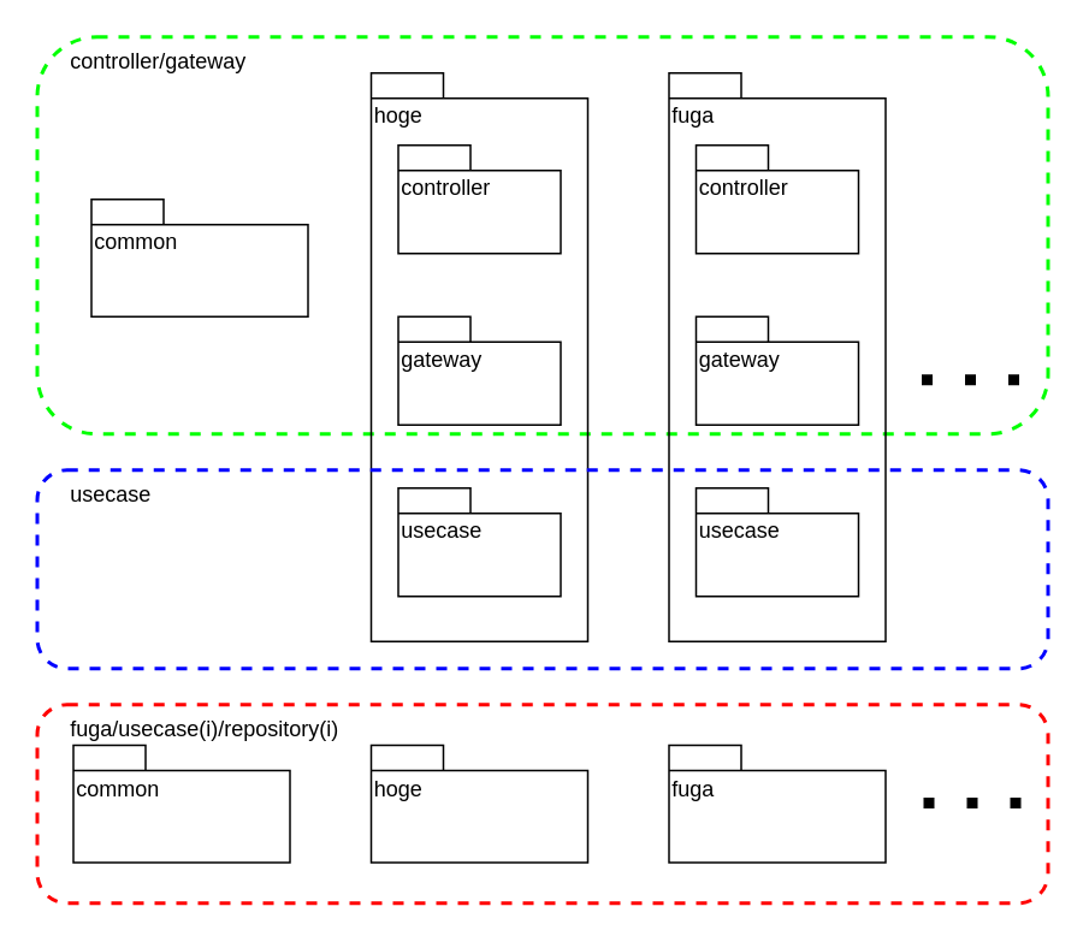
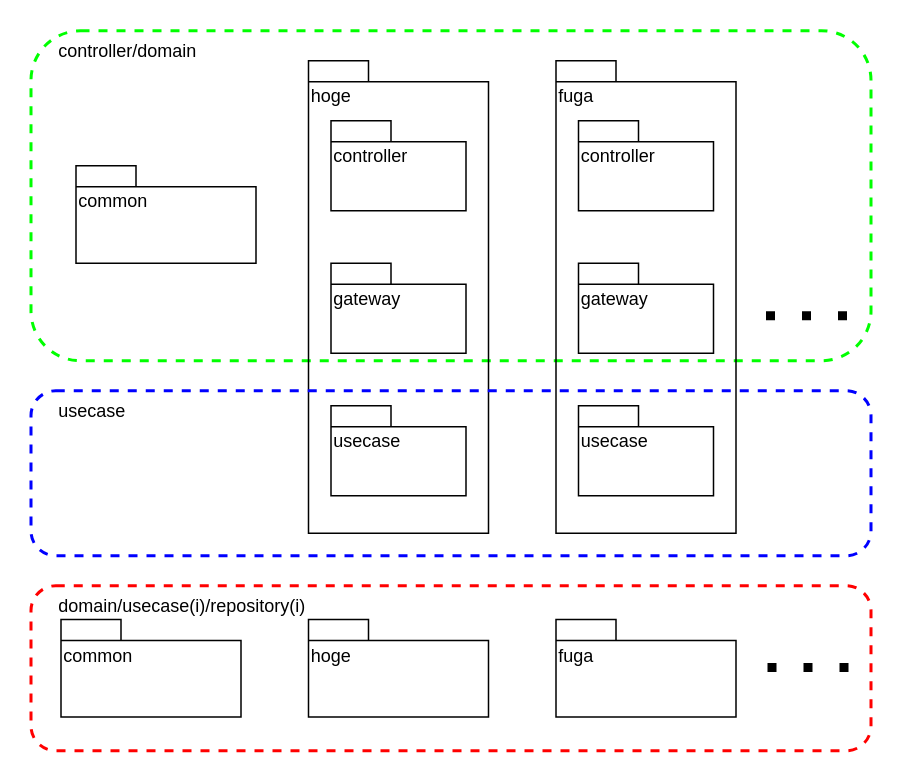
  <mxCell id="0" />
  <mxCell id="1" parent="0" />
- <mxCell id="2" value="&amp;nbsp; &amp;nbsp; &amp;nbsp;controller/gateway" style="rounded=1;whiteSpace=wrap;html=1;verticalAlign=top;align=left;dashed=1;fillColor=none;strokeColor=#00FF00;strokeWidth=2;" vertex="1" parent="1"><mxGeometry x="20" y="20" width="560" height="220" as="geometry" /></mxCell>
+ <mxCell id="2" value="&amp;nbsp; &amp;nbsp; &amp;nbsp;controller/domain" style="rounded=1;whiteSpace=wrap;html=1;verticalAlign=top;align=left;dashed=1;fillColor=none;strokeColor=#00FF00;strokeWidth=2;" vertex="1" parent="1"><mxGeometry x="20" y="20" width="560" height="220" as="geometry" /></mxCell>
  <mxCell id="3" value="common" style="shape=folder;fontStyle=0;spacingTop=10;tabWidth=40;tabHeight=14;tabPosition=left;html=1;strokeColor=#000000;fillColor=none;verticalAlign=top;align=left;" vertex="1" parent="1"><mxGeometry x="50" y="110" width="120" height="65" as="geometry" /></mxCell>
  <mxCell id="4" value="&lt;span style=&quot;font-weight: normal&quot;&gt;hoge&lt;/span&gt;" style="shape=folder;fontStyle=1;spacingTop=10;tabWidth=40;tabHeight=14;tabPosition=left;html=1;strokeColor=#000000;fillColor=none;align=left;verticalAlign=top;" vertex="1" parent="1"><mxGeometry x="205" y="40" width="120" height="315" as="geometry" /></mxCell>
  <mxCell id="5" value="&lt;span style=&quot;font-weight: normal&quot;&gt;fuga&lt;/span&gt;" style="shape=folder;fontStyle=1;spacingTop=10;tabWidth=40;tabHeight=14;tabPosition=left;html=1;strokeColor=#000000;fillColor=none;align=left;verticalAlign=top;" vertex="1" parent="1"><mxGeometry x="370" y="40" width="120" height="315" as="geometry" /></mxCell>
- <mxCell id="6" value="&amp;nbsp; &amp;nbsp; &amp;nbsp;fuga/usecase(i)/repository(i)" style="rounded=1;whiteSpace=wrap;html=1;verticalAlign=top;align=left;dashed=1;fillColor=none;glass=1;strokeColor=#FF0000;strokeWidth=2;" vertex="1" parent="1"><mxGeometry x="20" y="390" width="560" height="110" as="geometry" /></mxCell>
+ <mxCell id="6" value="&amp;nbsp; &amp;nbsp; &amp;nbsp;domain/usecase(i)/repository(i)" style="rounded=1;whiteSpace=wrap;html=1;verticalAlign=top;align=left;dashed=1;fillColor=none;glass=1;strokeColor=#FF0000;strokeWidth=2;" vertex="1" parent="1"><mxGeometry x="20" y="390" width="560" height="110" as="geometry" /></mxCell>
  <mxCell id="7" value="&amp;nbsp; &amp;nbsp; &amp;nbsp;usecase" style="rounded=1;whiteSpace=wrap;html=1;verticalAlign=top;align=left;dashed=1;fillColor=none;strokeColor=#0000FF;strokeWidth=2;" vertex="1" parent="1"><mxGeometry x="20" y="260" width="560" height="110" as="geometry" /></mxCell>
  <mxCell id="8" value="" style="endArrow=none;dashed=1;html=1;dashPattern=1 3;strokeWidth=6;" edge="1" parent="1"><mxGeometry width="50" height="50" relative="1" as="geometry"><mxPoint x="511" y="444.5" as="sourcePoint" /><mxPoint x="581" y="444.5" as="targetPoint" /></mxGeometry></mxCell>
  <mxCell id="9" value="" style="endArrow=none;dashed=1;html=1;dashPattern=1 3;strokeWidth=6;" edge="1" parent="1"><mxGeometry width="50" height="50" relative="1" as="geometry"><mxPoint x="510" y="210" as="sourcePoint" /><mxPoint x="580" y="210" as="targetPoint" /></mxGeometry></mxCell>
  <mxCell id="10" value="" style="group" vertex="1" connectable="0" parent="1"><mxGeometry x="40" y="412.5" width="450" height="65" as="geometry" /></mxCell>
  <mxCell id="11" value="common" style="shape=folder;fontStyle=0;spacingTop=10;tabWidth=40;tabHeight=14;tabPosition=left;html=1;strokeColor=#000000;fillColor=none;verticalAlign=top;align=left;" vertex="1" parent="10"><mxGeometry width="120" height="65" as="geometry" /></mxCell>
  <mxCell id="12" value="fuga" style="shape=folder;fontStyle=0;spacingTop=10;tabWidth=40;tabHeight=14;tabPosition=left;html=1;strokeColor=#000000;fillColor=none;verticalAlign=top;align=left;" vertex="1" parent="10"><mxGeometry x="330" width="120" height="65" as="geometry" /></mxCell>
  <mxCell id="13" value="hoge" style="shape=folder;fontStyle=0;spacingTop=10;tabWidth=40;tabHeight=14;tabPosition=left;html=1;strokeColor=#000000;fillColor=none;verticalAlign=top;align=left;" vertex="1" parent="10"><mxGeometry x="165" width="120" height="65" as="geometry" /></mxCell>
  <mxCell id="14" value="usecase" style="shape=folder;fontStyle=0;spacingTop=10;tabWidth=40;tabHeight=14;tabPosition=left;html=1;strokeColor=#000000;fillColor=none;verticalAlign=top;align=left;" vertex="1" parent="1"><mxGeometry x="385" y="270" width="90" height="60" as="geometry" /></mxCell>
  <mxCell id="15" value="gateway" style="shape=folder;fontStyle=0;spacingTop=10;tabWidth=40;tabHeight=14;tabPosition=left;html=1;strokeColor=#000000;fillColor=none;verticalAlign=top;align=left;" vertex="1" parent="1"><mxGeometry x="385" y="175" width="90" height="60" as="geometry" /></mxCell>
  <mxCell id="16" value="controller" style="shape=folder;fontStyle=0;spacingTop=10;tabWidth=40;tabHeight=14;tabPosition=left;html=1;strokeColor=#000000;fillColor=none;verticalAlign=top;align=left;" vertex="1" parent="1"><mxGeometry x="385" y="80" width="90" height="60" as="geometry" /></mxCell>
  <mxCell id="17" value="usecase" style="shape=folder;fontStyle=0;spacingTop=10;tabWidth=40;tabHeight=14;tabPosition=left;html=1;strokeColor=#000000;fillColor=none;verticalAlign=top;align=left;" vertex="1" parent="1"><mxGeometry x="220" y="270" width="90" height="60" as="geometry" /></mxCell>
  <mxCell id="18" value="gateway" style="shape=folder;fontStyle=0;spacingTop=10;tabWidth=40;tabHeight=14;tabPosition=left;html=1;strokeColor=#000000;fillColor=none;verticalAlign=top;align=left;" vertex="1" parent="1"><mxGeometry x="220" y="175" width="90" height="60" as="geometry" /></mxCell>
  <mxCell id="19" value="controller" style="shape=folder;fontStyle=0;spacingTop=10;tabWidth=40;tabHeight=14;tabPosition=left;html=1;strokeColor=#000000;fillColor=none;verticalAlign=top;align=left;" vertex="1" parent="1"><mxGeometry x="220" y="80" width="90" height="60" as="geometry" /></mxCell>
